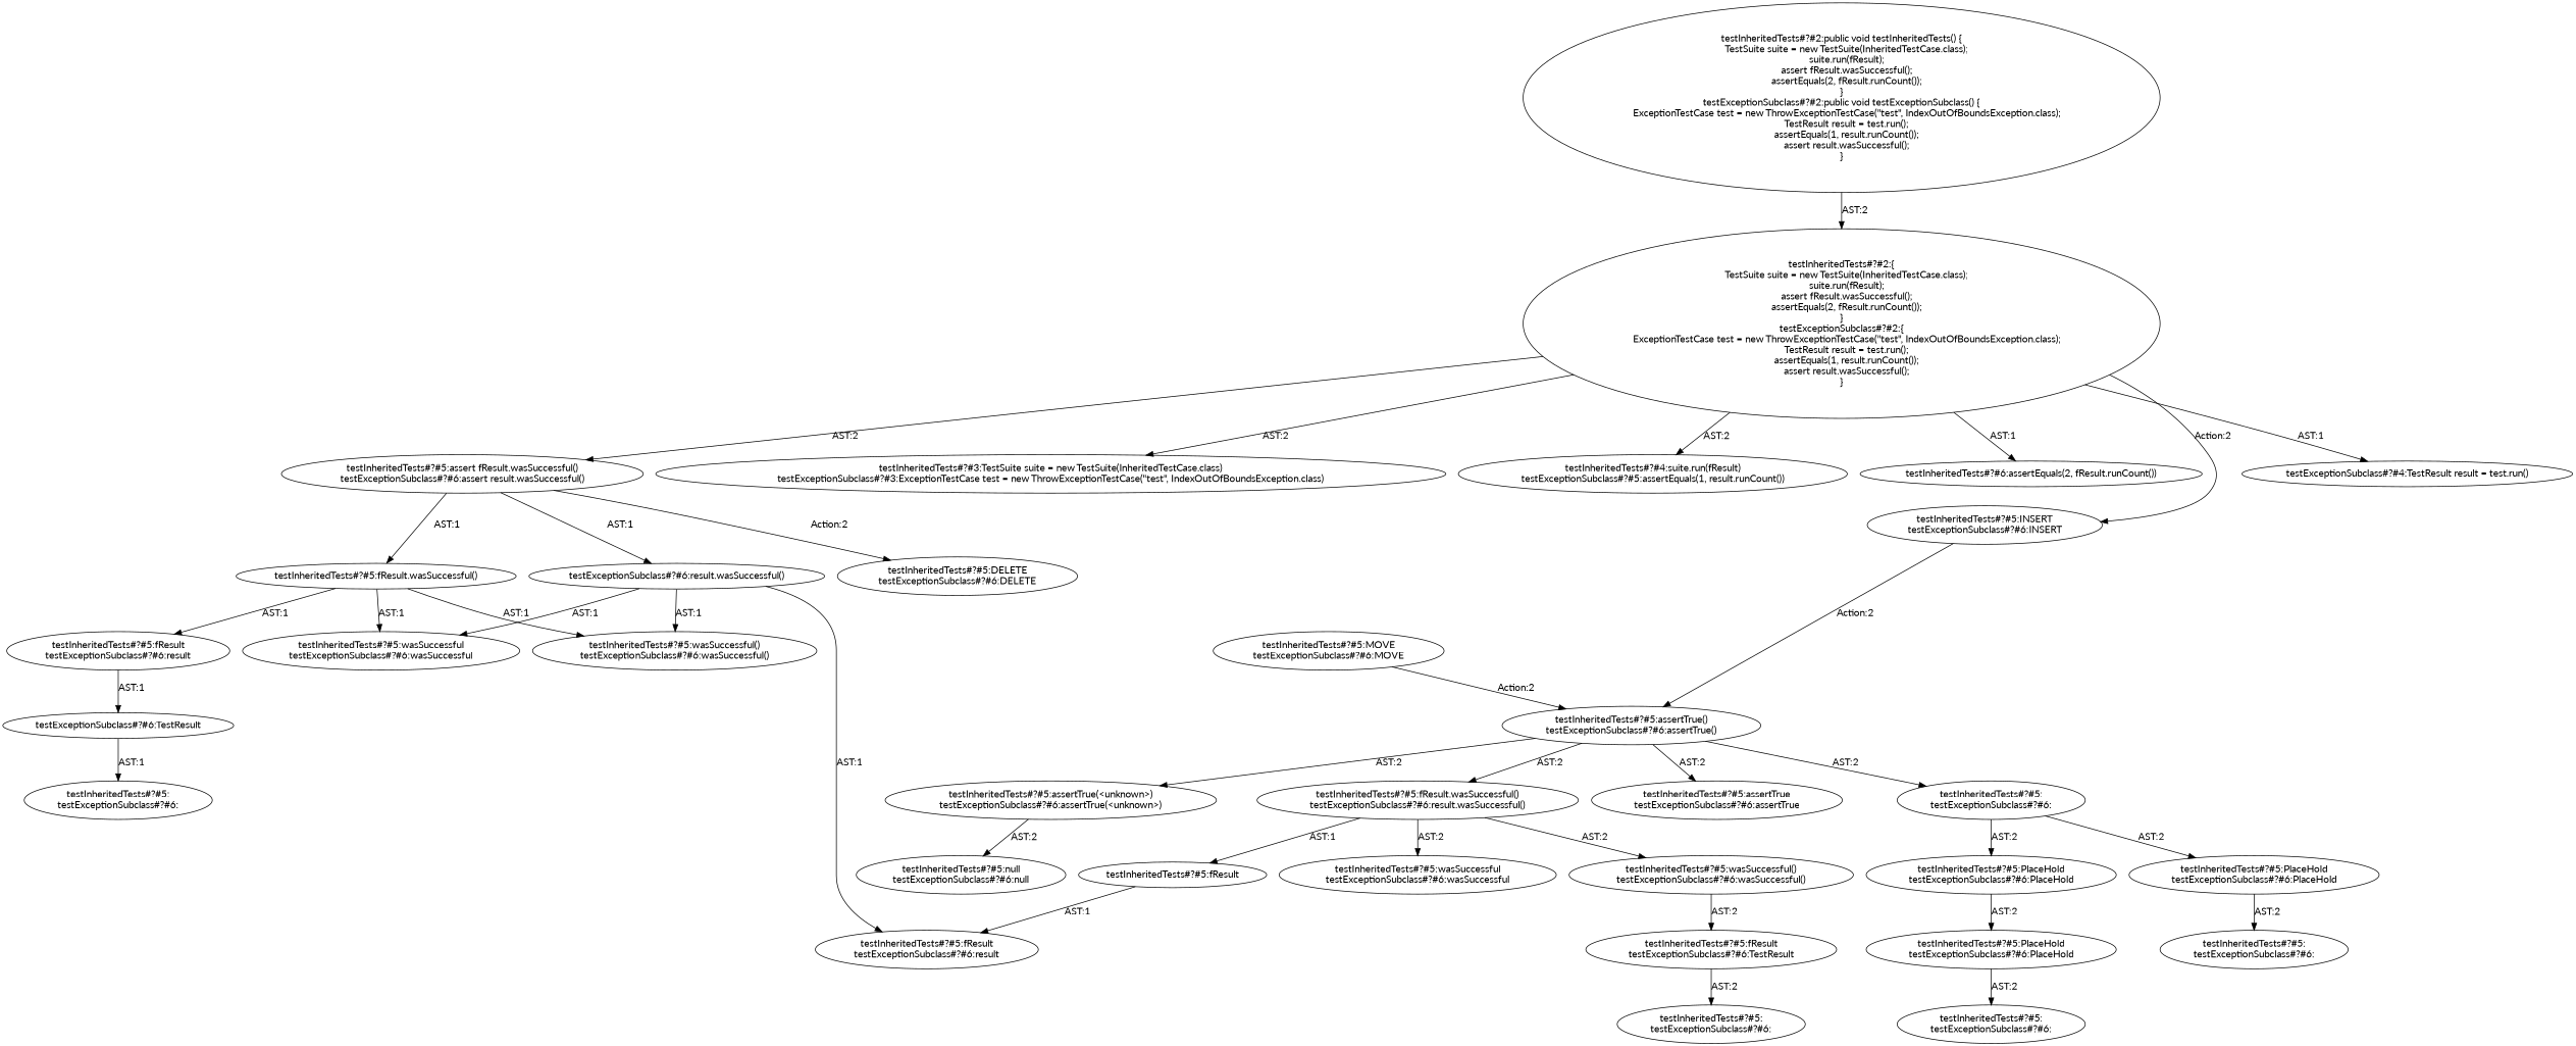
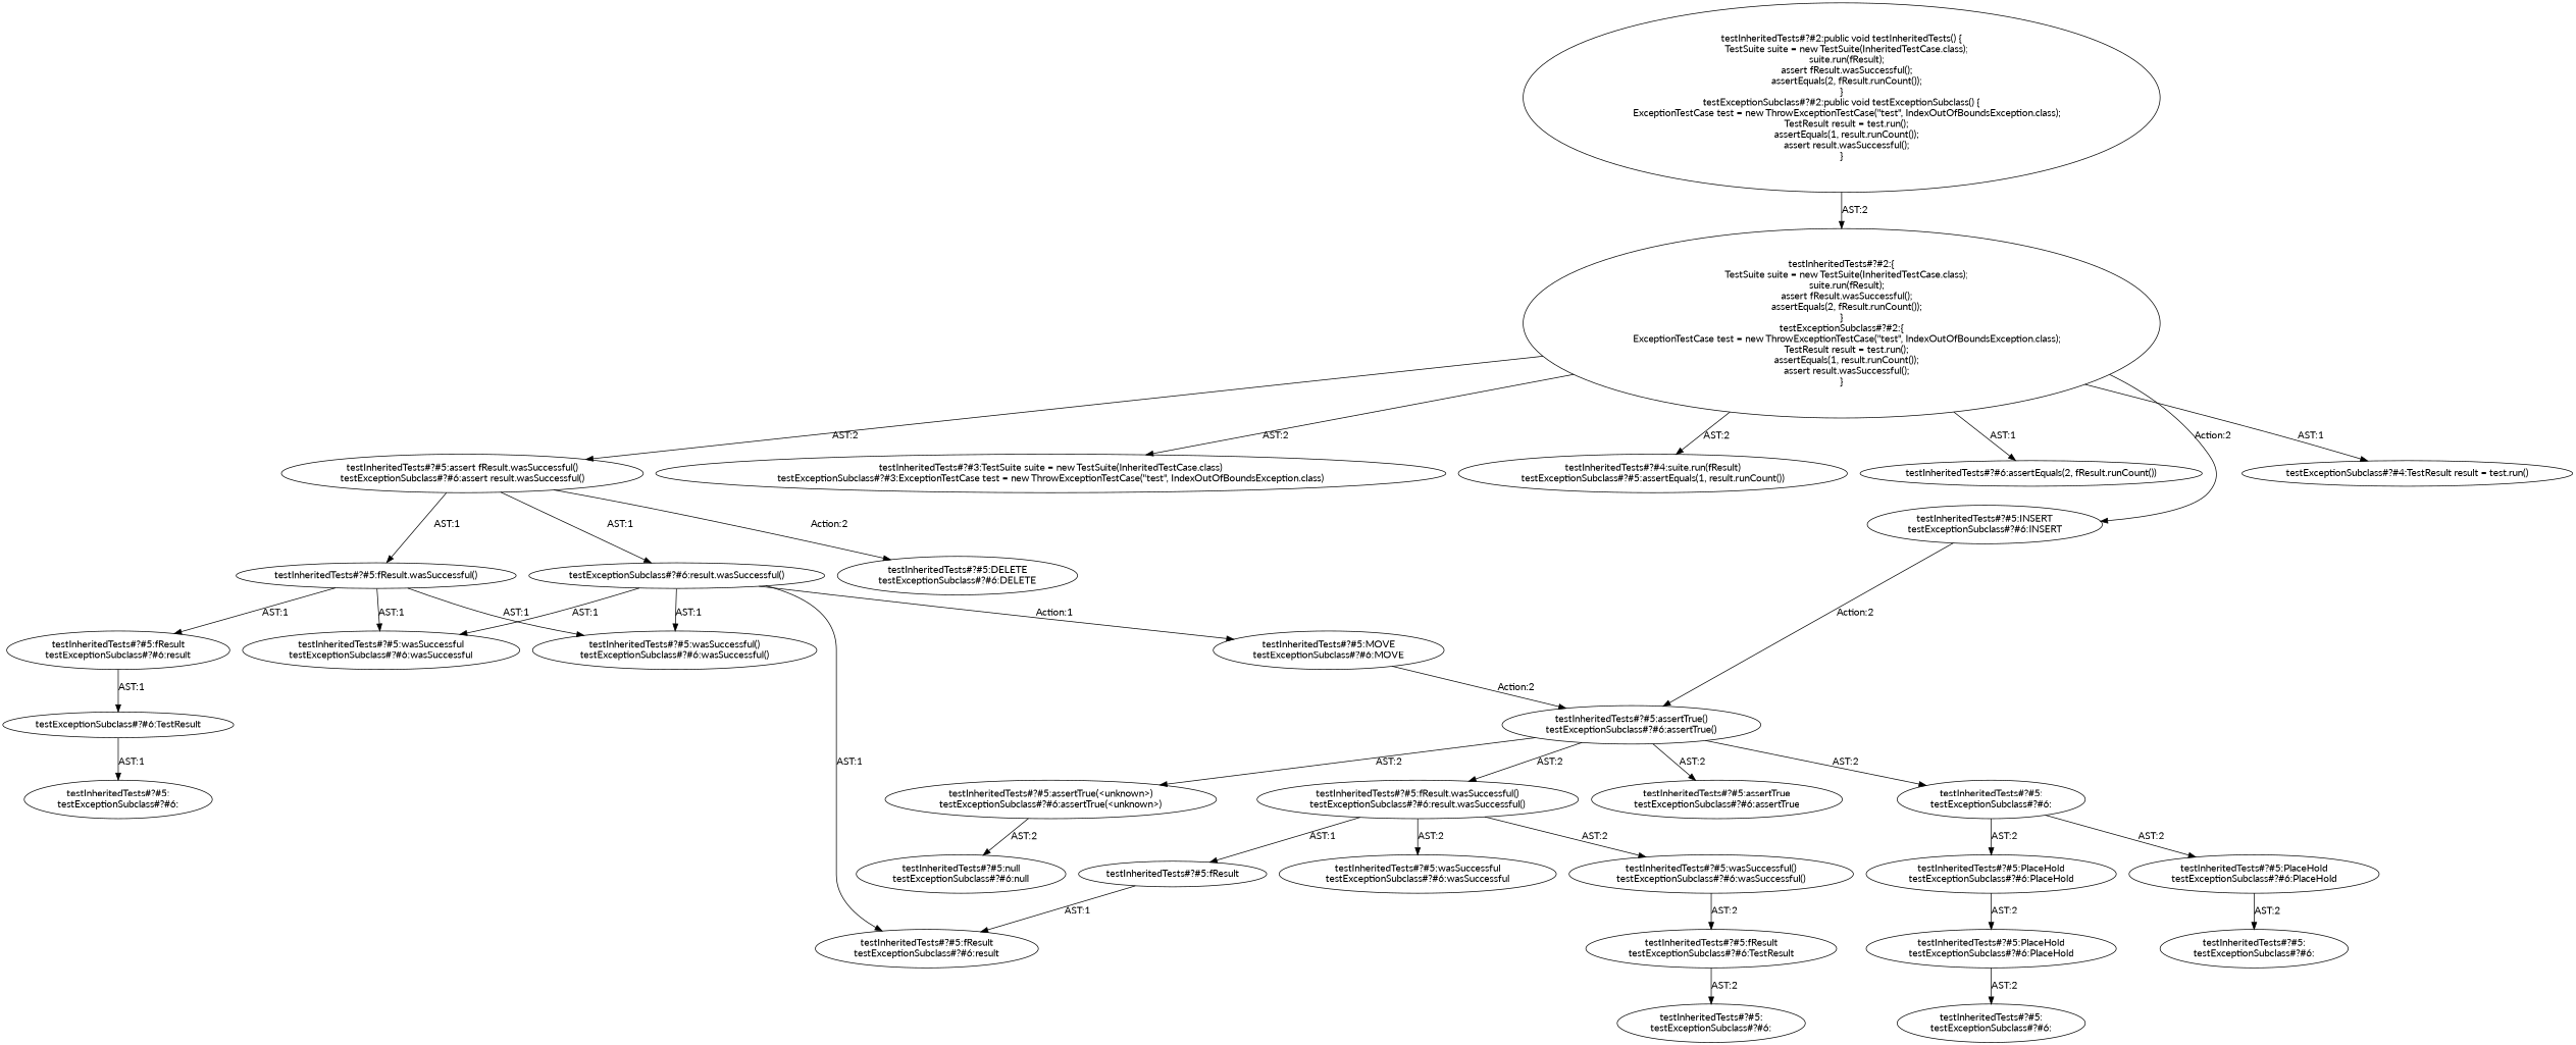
  digraph {
    fontname=Lato
    node [fontname=Lato shape=ellipse]
    edge [fontname=Lato]
    n1 [label="testInheritedTests#?#5:DELETE\ntestExceptionSubclass#?#6:DELETE"]
    n2 [label="testInheritedTests#?#5:assert fResult.wasSuccessful()\ntestExceptionSubclass#?#6:assert result.wasSuccessful()"]
    n3 [label="testInheritedTests#?#5:fResult.wasSuccessful()"]
    n4 [label="testExceptionSubclass#?#6:result.wasSuccessful()"]
    n5 [label="testInheritedTests#?#5:wasSuccessful\ntestExceptionSubclass#?#6:wasSuccessful"]
    n6 [label="testInheritedTests#?#5:fResult\ntestExceptionSubclass#?#6:result"]
    n7 [label="testInheritedTests#?#5:wasSuccessful()\ntestExceptionSubclass#?#6:wasSuccessful()"]
    n8 [label="testInheritedTests#?#5:fResult\ntestExceptionSubclass#?#6:result"]
    n9 [label="testInheritedTests#?#5:MOVE\ntestExceptionSubclass#?#6:MOVE"]
    n10 [label="testInheritedTests#?#2:\{\n    TestSuite suite = new TestSuite(InheritedTestCase.class);\n    suite.run(fResult);\n    assert fResult.wasSuccessful();\n    assertEquals(2, fResult.runCount());\n\}\ntestExceptionSubclass#?#2:\{\n    ExceptionTestCase test = new ThrowExceptionTestCase(\"test\", IndexOutOfBoundsException.class);\n    TestResult result = test.run();\n    assertEquals(1, result.runCount());\n    assert result.wasSuccessful();\n\}"]
    n11 [label="testInheritedTests#?#3:TestSuite suite = new TestSuite(InheritedTestCase.class)\ntestExceptionSubclass#?#3:ExceptionTestCase test = new ThrowExceptionTestCase(\"test\", IndexOutOfBoundsException.class)"]
    n12 [label="testInheritedTests#?#4:suite.run(fResult)\ntestExceptionSubclass#?#5:assertEquals(1, result.runCount())"]
    n13 [label="testInheritedTests#?#6:assertEquals(2, fResult.runCount())"]
    n14 [label="testInheritedTests#?#5:INSERT\ntestExceptionSubclass#?#6:INSERT"]
    n15 [label="testExceptionSubclass#?#4:TestResult result = test.run()"]
    n16 [label="testInheritedTests#?#5:assertTrue()\ntestExceptionSubclass#?#6:assertTrue()"]
    n17 [label="testInheritedTests#?#2:public void testInheritedTests() \{\n    TestSuite suite = new TestSuite(InheritedTestCase.class);\n    suite.run(fResult);\n    assert fResult.wasSuccessful();\n    assertEquals(2, fResult.runCount());\n\}\ntestExceptionSubclass#?#2:public void testExceptionSubclass() \{\n    ExceptionTestCase test = new ThrowExceptionTestCase(\"test\", IndexOutOfBoundsException.class);\n    TestResult result = test.run();\n    assertEquals(1, result.runCount());\n    assert result.wasSuccessful();\n\}"]
    n18 [label="testInheritedTests#?#5:assertTrue\ntestExceptionSubclass#?#6:assertTrue"]
    n19 [label="testInheritedTests#?#5:\ntestExceptionSubclass#?#6:"]
    n20 [label="testInheritedTests#?#5:assertTrue(<unknown>)\ntestExceptionSubclass#?#6:assertTrue(<unknown>)"]
    n21 [label="testInheritedTests#?#5:fResult.wasSuccessful()\ntestExceptionSubclass#?#6:result.wasSuccessful()"]
    n22 [label="testInheritedTests#?#5:PlaceHold\ntestExceptionSubclass#?#6:PlaceHold"]
    n23 [label="testInheritedTests#?#5:PlaceHold\ntestExceptionSubclass#?#6:PlaceHold"]
    n24 [label="testInheritedTests#?#5:null\ntestExceptionSubclass#?#6:null"]
    n25 [label="testInheritedTests#?#5:wasSuccessful\ntestExceptionSubclass#?#6:wasSuccessful"]
    n26 [label="testInheritedTests#?#5:fResult"]
    n27 [label="testInheritedTests#?#5:wasSuccessful()\ntestExceptionSubclass#?#6:wasSuccessful()"]
    n28 [label="testInheritedTests#?#5:\ntestExceptionSubclass#?#6:"]
    n29 [label="testInheritedTests#?#5:PlaceHold\ntestExceptionSubclass#?#6:PlaceHold"]
    n30 [label="testInheritedTests#?#5:\ntestExceptionSubclass#?#6:"]
    n31 [label="testInheritedTests#?#5:fResult\ntestExceptionSubclass#?#6:TestResult"]
    n32 [label="testInheritedTests#?#5:\ntestExceptionSubclass#?#6:"]
    n33 [label="testInheritedTests#?#5:\ntestExceptionSubclass#?#6:"]
    n34 [label="testExceptionSubclass#?#6:TestResult"]
    n2 -> n1 [label="Action:2"]
    n2 -> n3 [label="AST:1"]
    n2 -> n4 [label="AST:1"]
    n3 -> n5 [label="AST:1"]
    n3 -> n6 [label="AST:1"]
    n3 -> n7 [label="AST:1"]
    n4 -> n5 [label="AST:1"]
    n4 -> n7 [label="AST:1"]
    n4 -> n8 [label="AST:1"]
+   n4 -> n9 [label="Action:1"]
    n6 -> n34 [label="AST:1"]
    n9 -> n16 [label="Action:2"]
    n10 -> n2 [label="AST:2"]
    n10 -> n11 [label="AST:2"]
    n10 -> n12 [label="AST:2"]
    n10 -> n13 [label="AST:1"]
    n10 -> n14 [label="Action:2"]
    n10 -> n15 [label="AST:1"]
    n14 -> n16 [label="Action:2"]
    n16 -> n18 [label="AST:2"]
    n16 -> n19 [label="AST:2"]
    n16 -> n20 [label="AST:2"]
    n16 -> n21 [label="AST:2"]
    n17 -> n10 [label="AST:2"]
    n19 -> n22 [label="AST:2"]
    n19 -> n23 [label="AST:2"]
    n20 -> n24 [label="AST:2"]
    n21 -> n25 [label="AST:2"]
    n21 -> n26 [label="AST:1"]
    n21 -> n27 [label="AST:2"]
    n22 -> n28 [label="AST:2"]
    n23 -> n29 [label="AST:2"]
    n26 -> n8 [label="AST:1"]
    n27 -> n31 [label="AST:2"]
    n29 -> n30 [label="AST:2"]
    n31 -> n33 [label="AST:2"]
    n34 -> n32 [label="AST:1"]
  }
